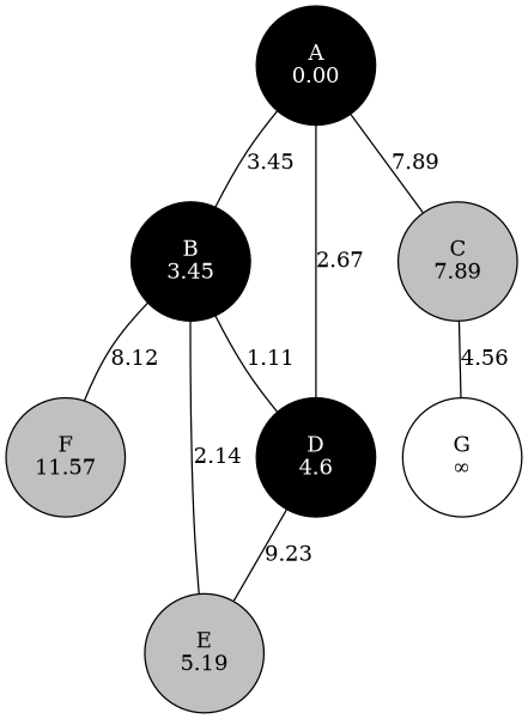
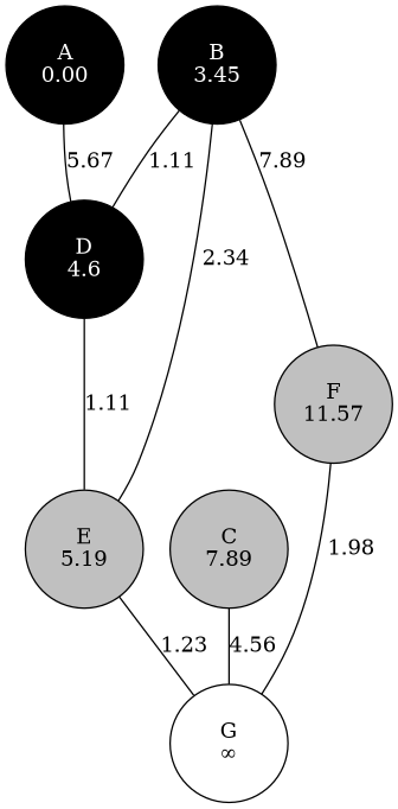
  strict graph {
    node [fillcolor=black style=filled]
    n1 [distance=0.00 fontcolor=white height=1.1 label="A\n0.00" width=1.1]
    n2 [distance=3.45 fontcolor=white height=1.1 label="B\n3.45" width=1.1]
    n3 [distance=7.89 fillcolor=gray height=1.1 label="C\n7.89" width=1.1]
    n4 [distance=4.6 fontcolor=white height=1.1 label="D\n4.6" width=1.1]
    n5 [distance=5.79 fillcolor=gray height=1.1 label="E\n5.19" width=1.1]
    n6 [distance=11.57 fillcolor=gray height=1.1 label="F\n11.57" width=1.1]
    n7 [distance=None fillcolor=white height=1.1 label="G\n∞" width=1.1]
-   n1 -- n2 [label=3.45]
-   n1 -- n3 [label=7.89]
-   n1 -- n4 [label=2.67]
+   n1 -- n4 [label=5.67]
    n2 -- n4 [label=1.11]
-   n2 -- n5 [label=2.14]
-   n2 -- n6 [label=8.12]
+   n2 -- n5 [label=2.34]
+   n2 -- n6 [label=7.89]
    n3 -- n7 [label=4.56]
-   n4 -- n5 [label=9.23]
+   n4 -- n5 [label=1.11]
+   n5 -- n7 [label=1.23]
+   n6 -- n7 [label=1.98]
  }
